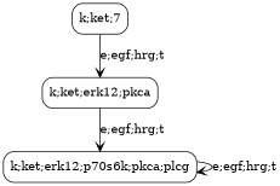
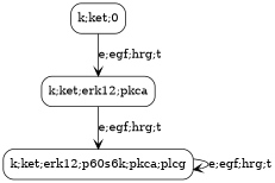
  digraph {
    node [fillcolor=white shape=box style="filled, rounded"]
    edge [arrowhead=vee]
-   n1 [label="k;ket;7"]
+   n1 [label="k;ket;0"]
    n2 [label="k;ket;erk12;pkca"]
-   n3 [label="k;ket;erk12;p70s6k;pkca;plcg"]
+   n3 [label="k;ket;erk12;p60s6k;pkca;plcg"]
    n1 -> n2 [label="e;egf;hrg;t"]
    n2 -> n3 [label="e;egf;hrg;t"]
    n3 -> n3 [label="e;egf;hrg;t"]
  }
